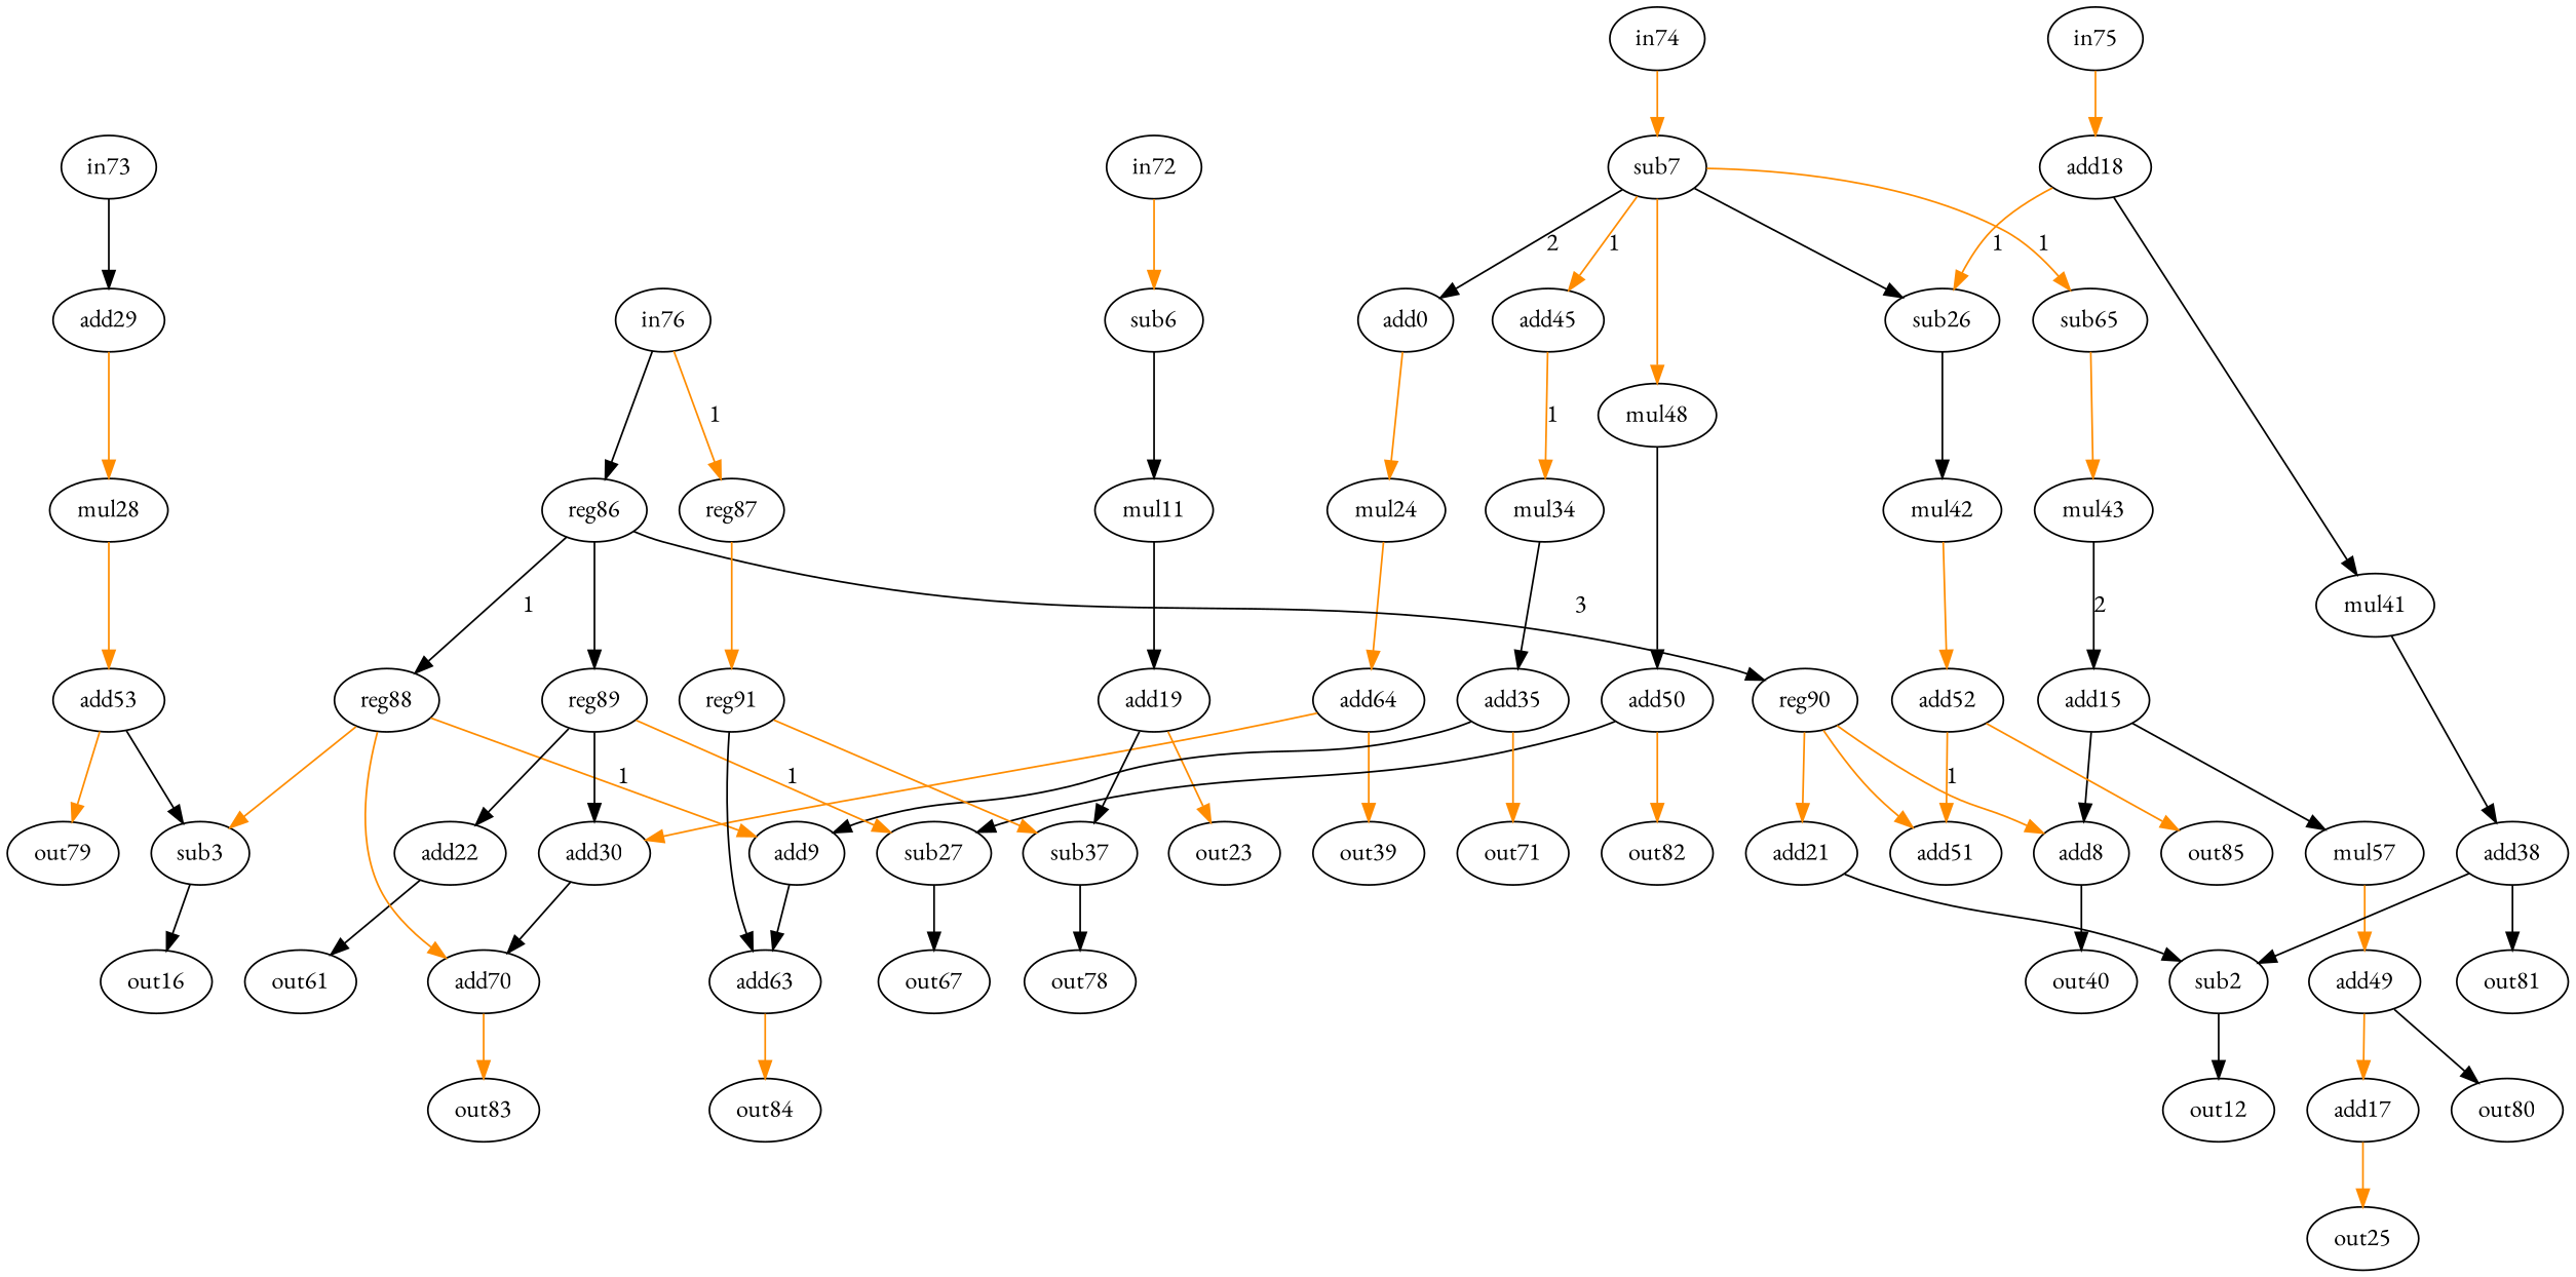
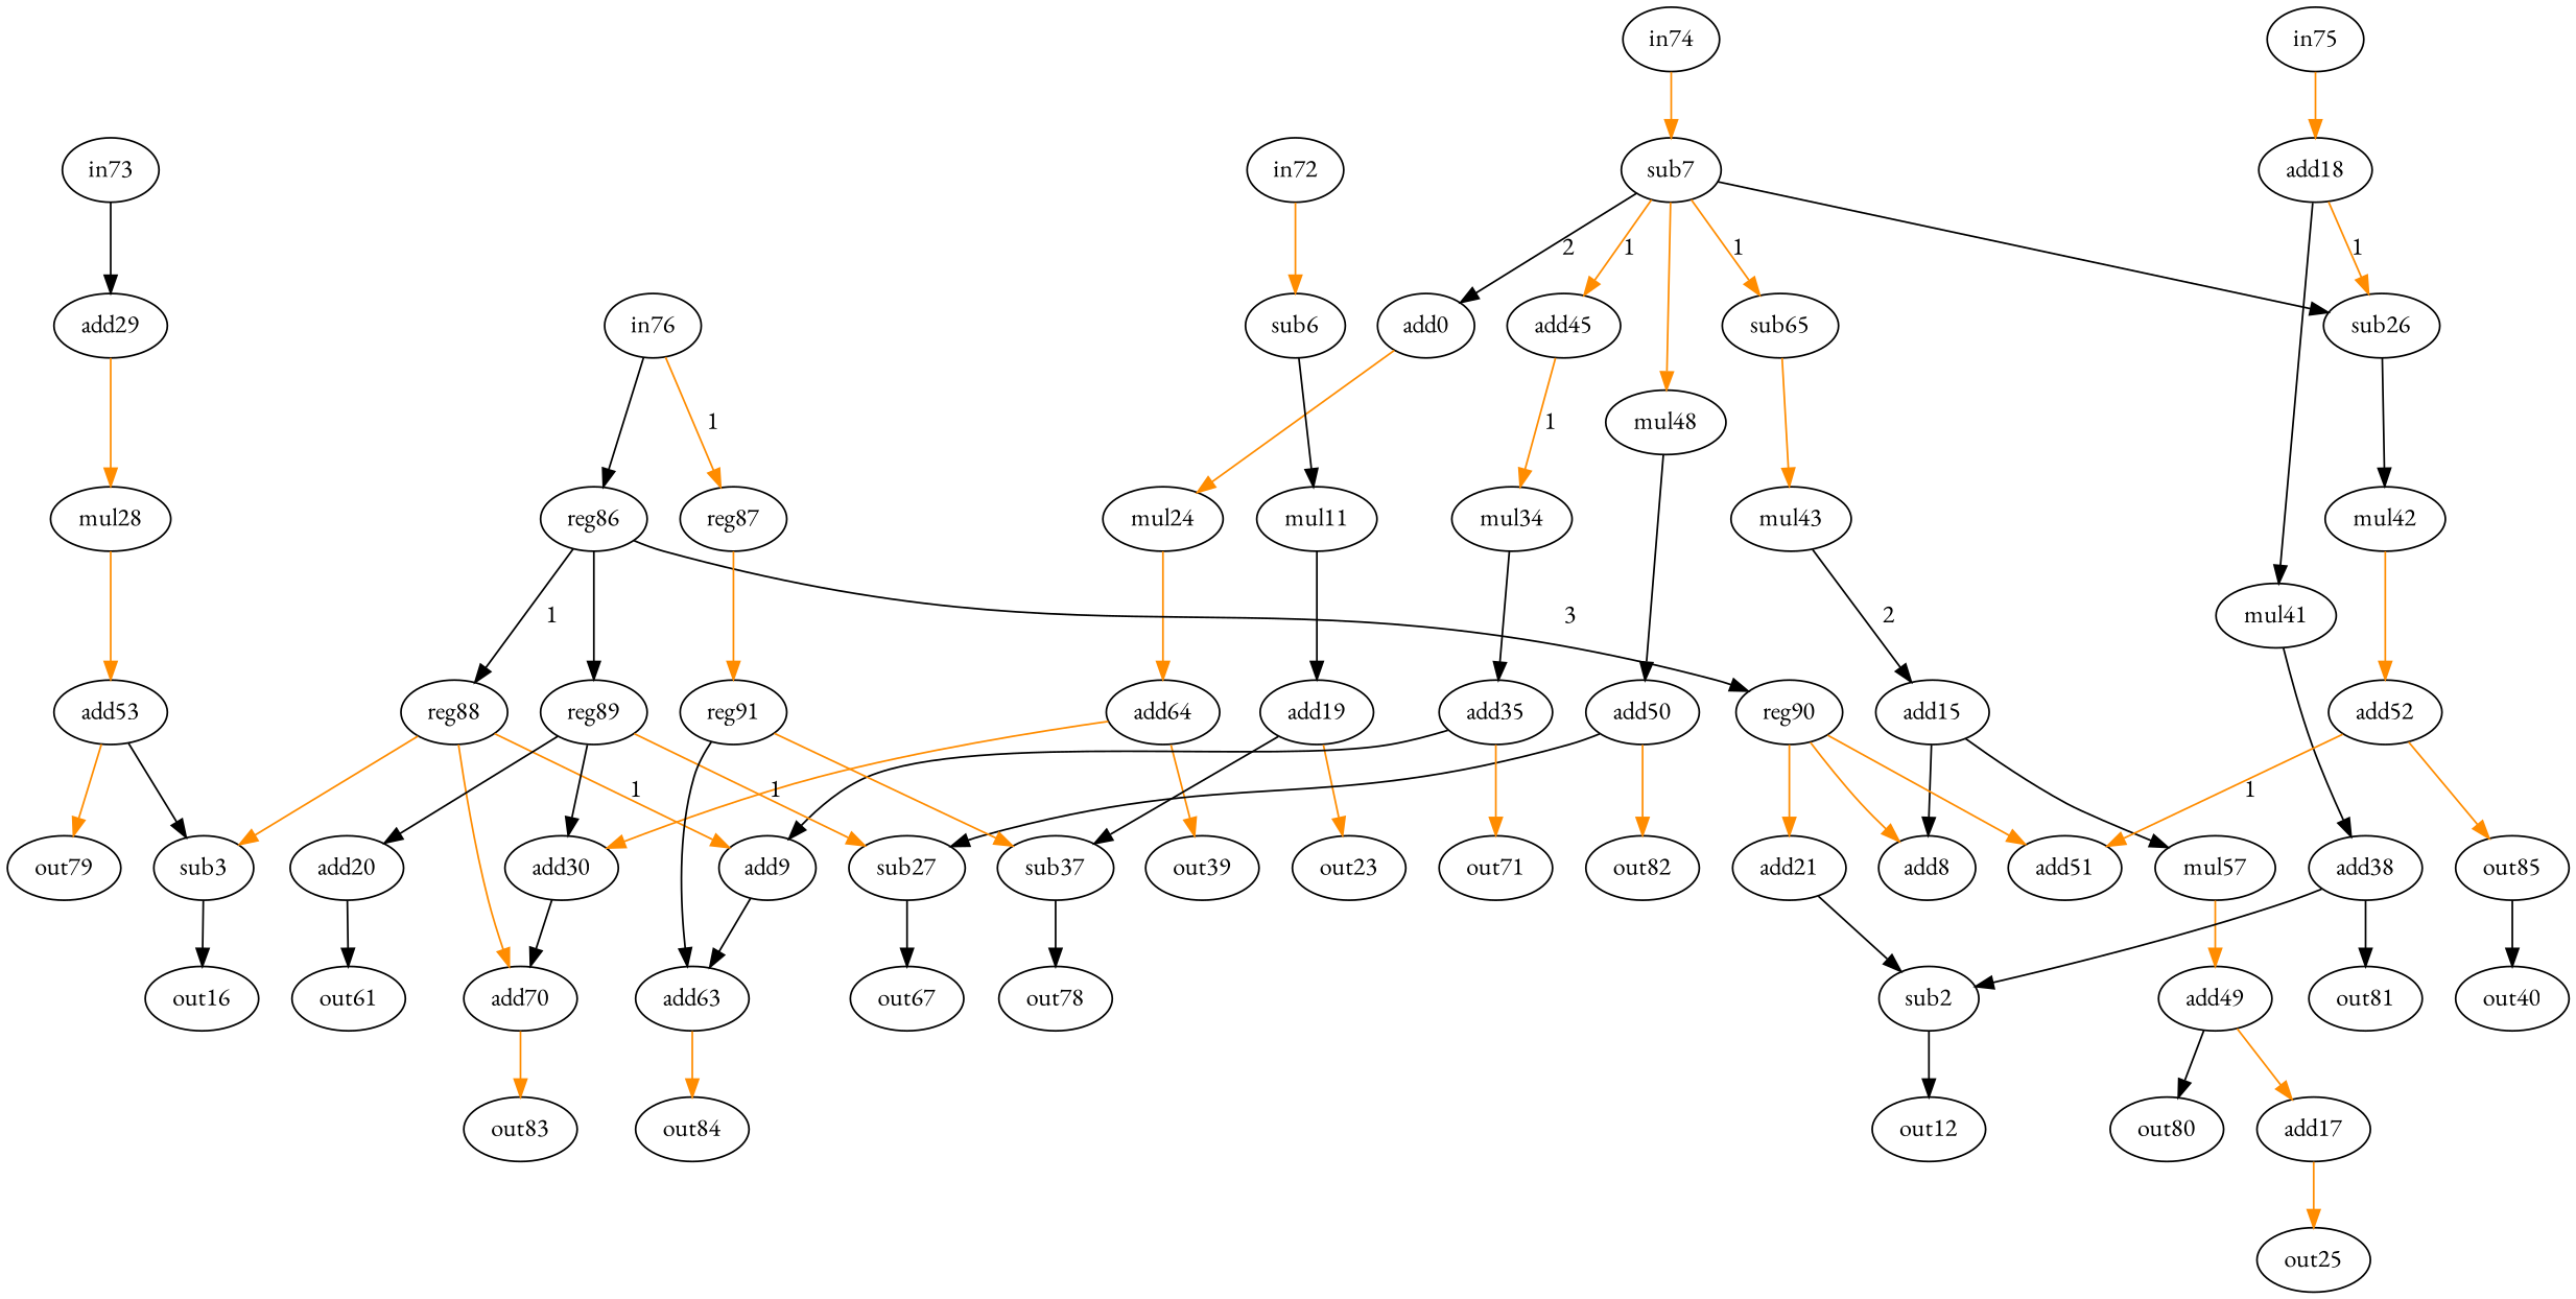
  strict digraph {
    fontname="EB Garamond"
    node [alap=3 asap=2 fontname="EB Garamond" op=out]
    edge [color=darkorange fontname="EB Garamond" port=0 w=0]
    n1 [alap=2 label=add0 op=addi value=2]
    n2 [asap=3 label=mul24 op=muli value=2]
    n3 [alap=4 asap=4 label=add64 op=addi value=2]
    n4 [alap=4 asap=4 label=sub2 op=sub]
    n5 [alap=5 asap=5 label=out12]
    n6 [alap=4 asap=4 label=sub3 op=sub]
    n7 [alap=5 asap=5 label=out16]
    n8 [alap=1 asap=1 label=sub6 op=subi value=2]
    n9 [alap=2 label=mul11 op=muli value=2]
    n10 [asap=3 label=add19 op=addi value=2]
    n11 [alap=1 asap=1 label=sub7 op=subi value=2]
    n12 [alap=2 label=sub26 op=sub]
    n13 [alap=2 label=add45 op=addi value=2]
    n14 [alap=2 label=mul48 op=muli value=2]
    n15 [alap=2 label=sub65 op=subi value=2]
    n16 [asap=3 label=mul42 op=muli value=2]
    n17 [asap=3 label=mul34 op=muli value=2]
    n18 [asap=3 label=add50 op=addi value=2]
    n19 [asap=3 label=mul43 op=muli value=2]
    n20 [alap=5 asap=5 label=add8 op=add]
    n21 [alap=6 asap=6 label=out40]
    n22 [alap=5 asap=5 label=add9 op=add]
    n23 [alap=6 asap=6 label=add63 op=add]
    n24 [alap=7 asap=7 label=out84]
    n25 [alap=4 asap=4 label=out23]
    n26 [alap=4 asap=4 label=sub37 op=sub]
    n27 [alap=4 asap=4 label=add15 op=addi value=2]
    n28 [alap=5 asap=5 label=mul57 op=muli value=2]
    n29 [alap=6 asap=6 label=add49 op=addi value=2]
    n30 [alap=7 asap=7 label=add17 op=addi value=2]
    n31 [alap=8 asap=8 label=out25]
    n32 [alap=1 asap=1 label=add18 op=addi value=2]
    n33 [alap=2 label=mul41 op=muli value=2]
    n34 [asap=3 label=add38 op=addi value=2]
    n35 [alap=5 asap=5 label=out78]
-   n36 [alap=6 asap=6 label=add22 op=add]
+   n36 [alap=6 asap=6 label=add20 op=add]
    n37 [alap=7 asap=7 label=out61]
    n38 [asap=3 label=add21 op=addi value=2]
    n39 [alap=5 asap=5 label=add30 op=add]
    n40 [alap=5 asap=5 label=out39]
    n41 [alap=4 asap=4 label=add52 op=addi value=2]
    n42 [alap=4 asap=4 label=sub27 op=sub]
    n43 [alap=5 asap=5 label=out67]
    n44 [alap=2 label=mul28 op=muli value=2]
    n45 [asap=3 label=add53 op=addi value=2]
    n46 [alap=4 asap=4 label=out79]
    n47 [alap=1 asap=1 label=add29 op=addi value=2]
    n48 [alap=6 asap=6 label=add70 op=add]
    n49 [alap=7 asap=7 label=out83]
    n50 [alap=4 asap=4 label=add35 op=addi value=2]
    n51 [alap=5 asap=5 label=out71]
    n52 [alap=4 asap=4 label=out81]
    n53 [alap=5 asap=5 label=add51 op=add]
    n54 [alap=5 asap=5 label=out85]
    n55 [alap=4 asap=4 label=out82]
    n56 [alap=7 asap=7 label=out80]
    n57 [alap=0 asap=0 label=in72 op=in]
    n58 [alap=0 asap=0 label=in73 op=in]
    n59 [alap=0 asap=0 label=in74 op=in]
    n60 [alap=0 asap=0 label=in75 op=in]
    n61 [alap=0 asap=0 label=in76 op=in]
    n62 [alap=1 asap=1 label=reg86 op=reg]
    n63 [alap=2 asap=1 label=reg87 op=reg]
    n64 [label=reg88 op=reg]
    n65 [label=reg89 op=reg]
    n66 [alap=2 label=reg90 op=reg]
    n67 [label=reg91 op=reg]
    n1 -> n2
    n2 -> n3
    n3 -> n39
    n3 -> n40
    n4 -> n5 [color=black]
    n6 -> n7 [color=black]
    n8 -> n9 [color=black]
    n9 -> n10 [color=black]
    n10 -> n25
    n10 -> n26 [color=black]
    n11 -> n1 [color=black label=2 w=2]
    n11 -> n12 [color=black]
    n11 -> n13 [label=1 w=1]
    n11 -> n14
    n11 -> n15 [label=1 w=1]
    n12 -> n16 [color=black]
    n13 -> n17 [label=1 w=1]
    n14 -> n18 [color=black]
    n15 -> n19
    n16 -> n41
    n17 -> n50 [color=black]
    n18 -> n42 [color=black]
    n18 -> n55
    n19 -> n27 [color=black label=2 w=2]
-   n20 -> n21 [color=black]
+   n54 -> n21 [color=black]
    n22 -> n23 [color=black]
    n23 -> n24
    n26 -> n35 [color=black]
    n27 -> n20 [color=black]
    n27 -> n28 [color=black]
    n28 -> n29
    n29 -> n30
    n29 -> n56 [color=black]
    n30 -> n31
    n32 -> n12 [label=1 port=1 w=1]
    n32 -> n33 [color=black]
    n33 -> n34 [color=black]
    n34 -> n4 [color=black port=1]
    n34 -> n52 [color=black]
    n36 -> n37 [color=black]
    n38 -> n4 [color=black]
    n39 -> n48 [color=black]
    n41 -> n53 [label=1 w=1]
    n41 -> n54
    n42 -> n43 [color=black]
    n44 -> n45
    n45 -> n6 [color=black]
    n45 -> n46
    n47 -> n44
    n48 -> n49
    n50 -> n22 [color=black]
    n50 -> n51
    n57 -> n8
    n58 -> n47 [color=black]
    n59 -> n11
    n60 -> n32
    n61 -> n62 [color=black]
    n61 -> n63 [label=1 w=1]
    n62 -> n64 [color=black label=1 w=1]
    n62 -> n65 [color=black]
    n62 -> n66 [color=black label=3 w=3]
    n63 -> n67
    n64 -> n6 [port=1]
    n64 -> n22 [label=1 port=1 w=1]
    n64 -> n48 [port=1]
    n65 -> n36 [color=black port=1]
    n65 -> n39 [color=black port=1]
    n65 -> n42 [label=1 port=1 w=1]
    n66 -> n20 [port=1]
    n66 -> n38
    n66 -> n53 [port=1]
    n67 -> n23 [color=black port=1]
    n67 -> n26 [port=1]
  }
